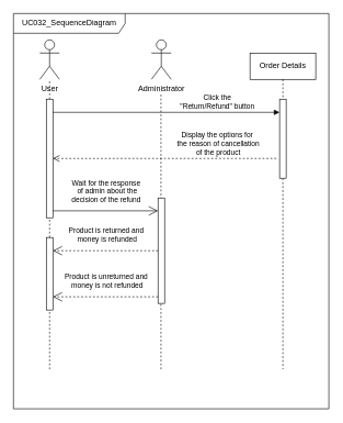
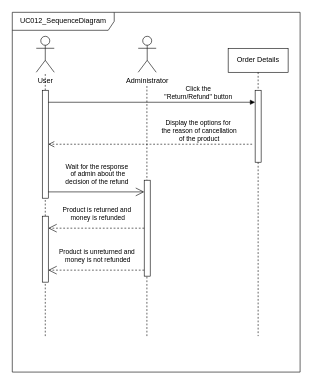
  <mxCell id="0" />
  <mxCell id="1" parent="0" />
  <mxCell id="2" value="Click the &lt;br&gt;&quot;Return/Refund&quot; button" style="html=1;verticalAlign=bottom;endArrow=block;edgeStyle=elbowEdgeStyle;elbow=vertical;curved=0;rounded=0;" parent="1" target="4" edge="1"><mxGeometry x="0.472" relative="1" as="geometry"><mxPoint x="75" y="160" as="sourcePoint" /><Array as="points"><mxPoint x="170" y="170" /></Array><mxPoint x="245" y="160" as="targetPoint" /><mxPoint as="offset" /></mxGeometry></mxCell>
  <mxCell id="3" value="Order Details" style="shape=umlLifeline;perimeter=lifelinePerimeter;whiteSpace=wrap;html=1;container=0;dropTarget=0;collapsible=0;recursiveResize=0;outlineConnect=0;portConstraint=eastwest;newEdgeStyle={&quot;edgeStyle&quot;:&quot;elbowEdgeStyle&quot;,&quot;elbow&quot;:&quot;vertical&quot;,&quot;curved&quot;:0,&quot;rounded&quot;:0};" vertex="1" parent="1"><mxGeometry x="380" y="80" width="100" height="480" as="geometry" /></mxCell>
  <mxCell id="4" value="" style="html=1;points=[];perimeter=orthogonalPerimeter;outlineConnect=0;targetShapes=umlLifeline;portConstraint=eastwest;newEdgeStyle={&quot;edgeStyle&quot;:&quot;elbowEdgeStyle&quot;,&quot;elbow&quot;:&quot;vertical&quot;,&quot;curved&quot;:0,&quot;rounded&quot;:0};" vertex="1" parent="3"><mxGeometry x="45" y="70" width="10" height="120" as="geometry" /></mxCell>
  <mxCell id="5" value="User" style="shape=umlActor;verticalLabelPosition=bottom;verticalAlign=top;html=1;outlineConnect=0;" vertex="1" parent="1"><mxGeometry x="60" y="60" width="30" height="60" as="geometry" /></mxCell>
  <mxCell id="6" value="" style="endArrow=none;dashed=1;html=1;rounded=0;" edge="1" parent="1" source="10" target="5"><mxGeometry width="50" height="50" relative="1" as="geometry"><mxPoint x="75" y="390" as="sourcePoint" /><mxPoint x="430" y="310" as="targetPoint" /></mxGeometry></mxCell>
  <mxCell id="7" value="Administrator" style="shape=umlActor;verticalLabelPosition=bottom;verticalAlign=top;html=1;outlineConnect=0;" vertex="1" parent="1"><mxGeometry x="230" y="60" width="30" height="60" as="geometry" /></mxCell>
  <mxCell id="8" value="" style="endArrow=none;dashed=1;html=1;rounded=0;" edge="1" parent="1"><mxGeometry width="50" height="50" relative="1" as="geometry"><mxPoint x="244.5" y="560" as="sourcePoint" /><mxPoint x="244.5" y="140" as="targetPoint" /></mxGeometry></mxCell>
  <mxCell id="9" value="" style="endArrow=none;dashed=1;html=1;rounded=0;" edge="1" parent="1" source="20" target="10"><mxGeometry width="50" height="50" relative="1" as="geometry"><mxPoint x="75" y="560" as="sourcePoint" /><mxPoint x="75" y="120" as="targetPoint" /></mxGeometry></mxCell>
  <mxCell id="10" value="" style="html=1;points=[];perimeter=orthogonalPerimeter;outlineConnect=0;targetShapes=umlLifeline;portConstraint=eastwest;newEdgeStyle={&quot;edgeStyle&quot;:&quot;elbowEdgeStyle&quot;,&quot;elbow&quot;:&quot;vertical&quot;,&quot;curved&quot;:0,&quot;rounded&quot;:0};" vertex="1" parent="1"><mxGeometry x="70" y="150" width="10" height="180" as="geometry" /></mxCell>
  <mxCell id="11" value="" style="endArrow=open;endFill=1;endSize=12;html=1;rounded=0;" edge="1" parent="1"><mxGeometry width="160" relative="1" as="geometry"><mxPoint x="80" y="319.5" as="sourcePoint" /><mxPoint x="240" y="319.5" as="targetPoint" /></mxGeometry></mxCell>
  <mxCell id="12" value="Wait for the response&lt;br&gt;&amp;nbsp;of admin about the &lt;br&gt;decision of the refund" style="edgeLabel;html=1;align=center;verticalAlign=middle;resizable=0;points=[];" vertex="1" connectable="0" parent="11"><mxGeometry x="0.303" y="1" relative="1" as="geometry"><mxPoint x="-24" y="-29" as="offset" /></mxGeometry></mxCell>
  <mxCell id="13" value="" style="html=1;points=[];perimeter=orthogonalPerimeter;outlineConnect=0;targetShapes=umlLifeline;portConstraint=eastwest;newEdgeStyle={&quot;edgeStyle&quot;:&quot;elbowEdgeStyle&quot;,&quot;elbow&quot;:&quot;vertical&quot;,&quot;curved&quot;:0,&quot;rounded&quot;:0};" vertex="1" parent="1"><mxGeometry x="240" y="300" width="10" height="160" as="geometry" /></mxCell>
  <mxCell id="14" value="&lt;br&gt;&lt;br&gt;&lt;br&gt;&lt;br&gt;" style="endArrow=open;endSize=12;dashed=1;html=1;rounded=0;" edge="1" parent="1"><mxGeometry width="160" relative="1" as="geometry"><mxPoint x="240" y="380" as="sourcePoint" /><mxPoint x="80" y="380" as="targetPoint" /></mxGeometry></mxCell>
  <mxCell id="15" value="Product is returned and&lt;br&gt;&amp;nbsp;money is refunded" style="edgeLabel;html=1;align=center;verticalAlign=middle;resizable=0;points=[];" vertex="1" connectable="0" parent="14"><mxGeometry x="-0.135" y="-1" relative="1" as="geometry"><mxPoint x="-11" y="-24" as="offset" /></mxGeometry></mxCell>
  <mxCell id="16" value="Display the options for&lt;br&gt;&amp;nbsp;the reason of cancellation&lt;br&gt;&amp;nbsp;of the product" style="html=1;verticalAlign=bottom;endArrow=open;dashed=1;endSize=8;edgeStyle=elbowEdgeStyle;elbow=vertical;curved=0;rounded=0;entryX=1;entryY=0.5;entryDx=0;entryDy=0;entryPerimeter=0;" edge="1" parent="1" target="10"><mxGeometry x="-0.471" relative="1" as="geometry"><mxPoint x="420" y="240" as="sourcePoint" /><mxPoint x="360" y="350" as="targetPoint" /><mxPoint as="offset" /></mxGeometry></mxCell>
  <mxCell id="17" value="&lt;br&gt;&lt;br&gt;&lt;br&gt;&lt;br&gt;" style="endArrow=open;endSize=12;dashed=1;html=1;rounded=0;" edge="1" parent="1"><mxGeometry width="160" relative="1" as="geometry"><mxPoint x="240" y="450" as="sourcePoint" /><mxPoint x="80" y="450" as="targetPoint" /></mxGeometry></mxCell>
  <mxCell id="18" value="Product is unreturned and&lt;br&gt;&amp;nbsp;money is not refunded" style="edgeLabel;html=1;align=center;verticalAlign=middle;resizable=0;points=[];" vertex="1" connectable="0" parent="17"><mxGeometry x="-0.135" y="-1" relative="1" as="geometry"><mxPoint x="-11" y="-24" as="offset" /></mxGeometry></mxCell>
  <mxCell id="19" value="" style="endArrow=none;dashed=1;html=1;rounded=0;" edge="1" parent="1" target="20"><mxGeometry width="50" height="50" relative="1" as="geometry"><mxPoint x="75" y="560" as="sourcePoint" /><mxPoint x="75" y="330" as="targetPoint" /></mxGeometry></mxCell>
  <mxCell id="20" value="" style="html=1;points=[];perimeter=orthogonalPerimeter;outlineConnect=0;targetShapes=umlLifeline;portConstraint=eastwest;newEdgeStyle={&quot;edgeStyle&quot;:&quot;elbowEdgeStyle&quot;,&quot;elbow&quot;:&quot;vertical&quot;,&quot;curved&quot;:0,&quot;rounded&quot;:0};" vertex="1" parent="1"><mxGeometry x="70" y="360" width="10" height="110" as="geometry" /></mxCell>
- <mxCell id="21" value="UC032_SequenceDiagram" style="shape=umlFrame;whiteSpace=wrap;html=1;pointerEvents=0;width=170;height=30;" vertex="1" parent="1"><mxGeometry x="20" y="20" width="480" height="600" as="geometry" /></mxCell>
+ <mxCell id="21" value="UC012_SequenceDiagram" style="shape=umlFrame;whiteSpace=wrap;html=1;pointerEvents=0;width=170;height=30;" vertex="1" parent="1"><mxGeometry x="20" y="20" width="480" height="600" as="geometry" /></mxCell>
